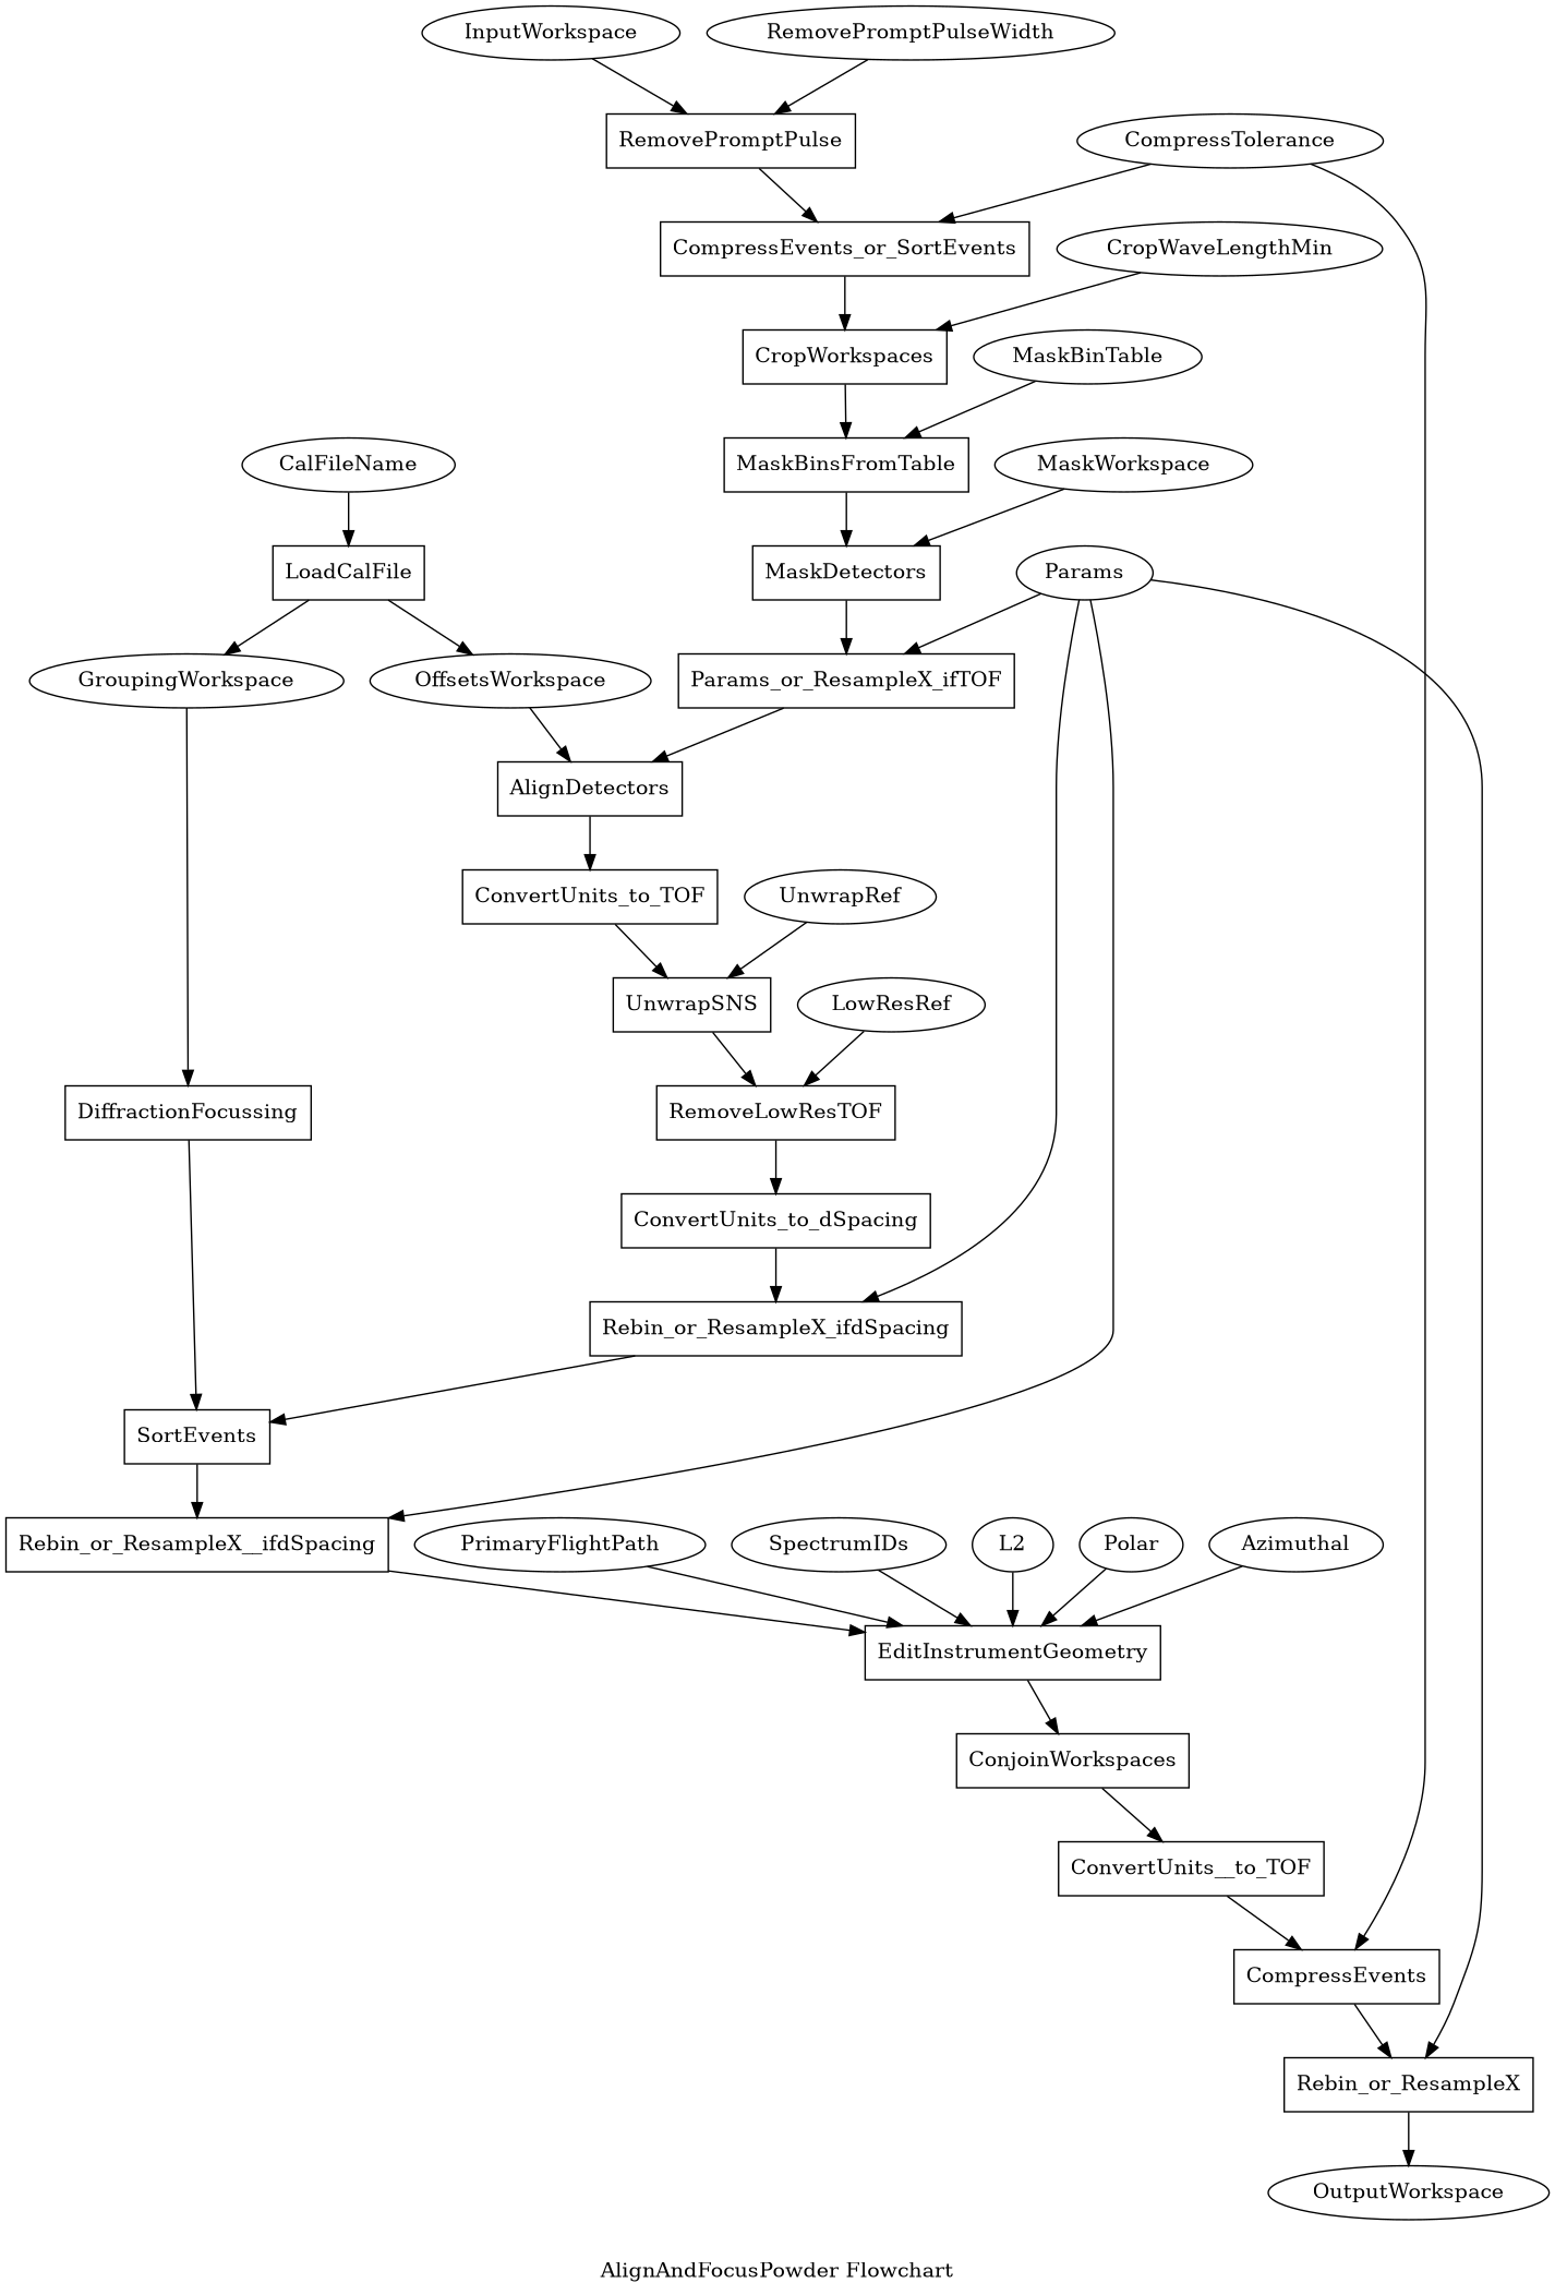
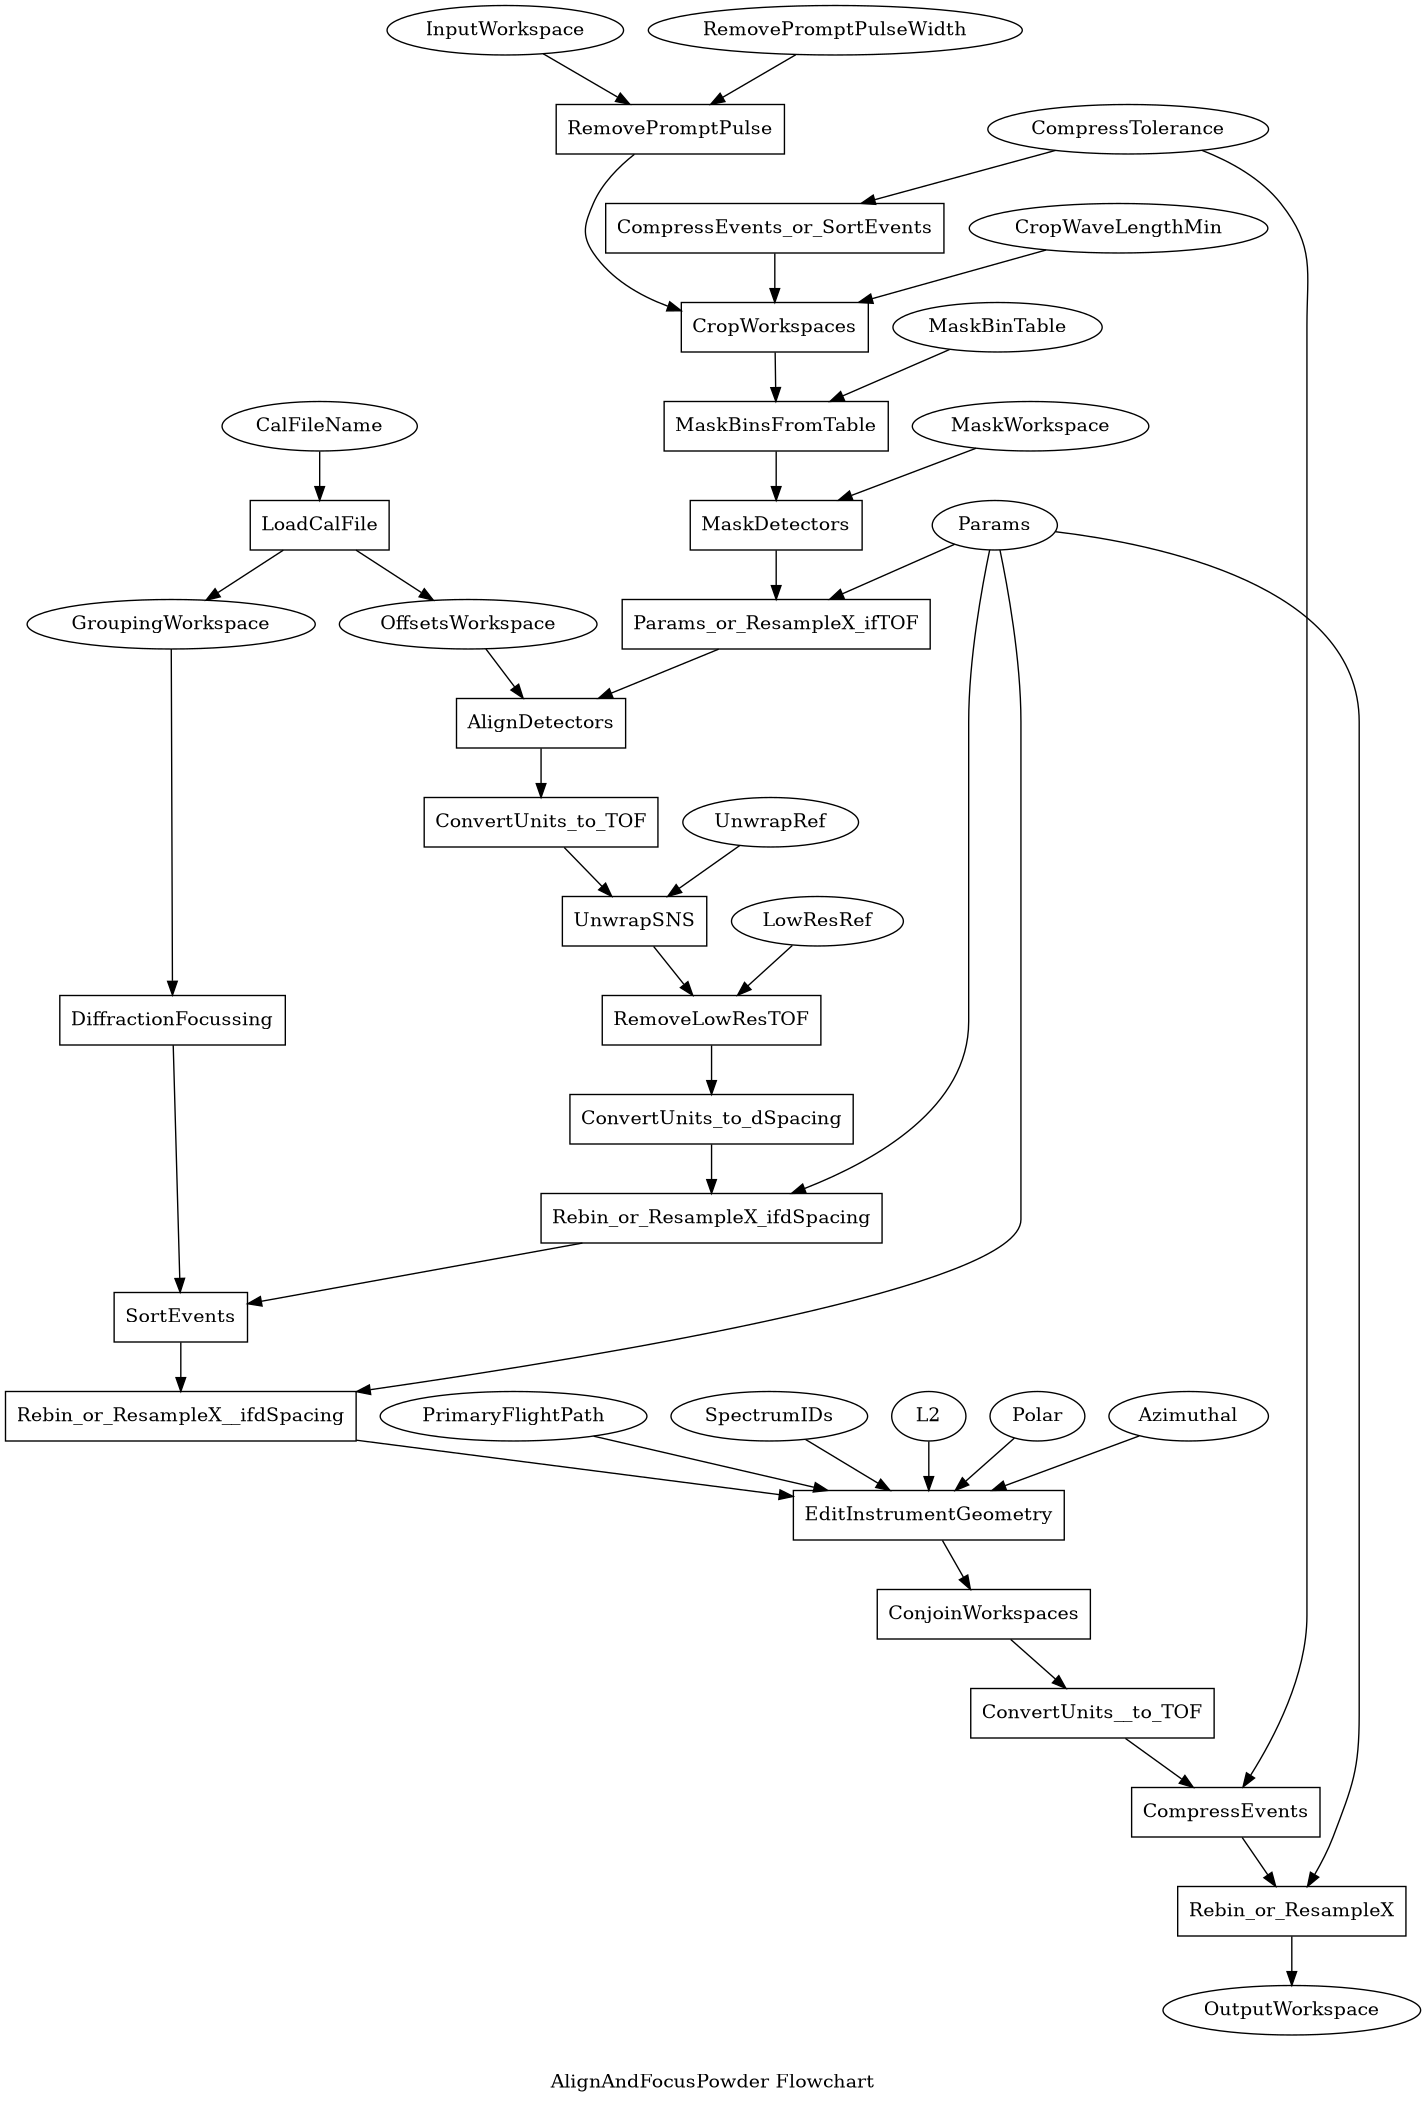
  digraph {
    label="AlignAndFocusPowder Flowchart"
    node [shape=box stype=rounded]
    GroupingWorkspace [shape="" stype=""]
    LoadCalFile
    OffsetsWorkspace [shape="" stype=""]
    DiffractionFocussing
    AlignDetectors
    RemovePromptPulse
    CompressEvents_or_SortEvents
    CropWorkspaces
    MaskBinsFromTable
    MaskDetectors
    n11 [label=Params_or_ResampleX_ifTOF]
    ConvertUnits_to_TOF
    UnwrapSNS
    RemoveLowResTOF
    ConvertUnits_to_dSpacing
    Rebin_or_ResampleX_ifdSpacing
    SortEvents
    Rebin_or_ResampleX__ifdSpacing
    EditInstrumentGeometry
    ConjoinWorkspaces
    ConvertUnits__to_TOF
    CompressEvents
    Rebin_or_ResampleX
    OutputWorkspace [shape="" stype=""]
    InputWorkspace [shape="" stype=""]
    CalFileName [shape="" stype=""]
    MaskWorkspace [shape="" stype=""]
    MaskBinTable [shape="" stype=""]
    Params [shape="" stype=""]
    RemovePromptPulseWidth [shape="" stype=""]
    CompressTolerance [shape="" stype=""]
    UnwrapRef [shape="" stype=""]
    LowResRef [shape="" stype=""]
    CropWaveLengthMin [shape="" stype=""]
    PrimaryFlightPath [shape="" stype=""]
    SpectrumIDs [shape="" stype=""]
    L2 [shape="" stype=""]
    Polar [shape="" stype=""]
    Azimuthal [shape="" stype=""]
    GroupingWorkspace -> DiffractionFocussing
    LoadCalFile -> GroupingWorkspace
    LoadCalFile -> OffsetsWorkspace
    OffsetsWorkspace -> AlignDetectors
    DiffractionFocussing -> SortEvents
    AlignDetectors -> ConvertUnits_to_TOF
-   RemovePromptPulse -> CompressEvents_or_SortEvents
+   RemovePromptPulse -> CropWorkspaces
    CompressEvents_or_SortEvents -> CropWorkspaces
    CropWorkspaces -> MaskBinsFromTable
    MaskBinsFromTable -> MaskDetectors
    MaskDetectors -> n11
    n11 -> AlignDetectors
    ConvertUnits_to_TOF -> UnwrapSNS
    UnwrapSNS -> RemoveLowResTOF
    RemoveLowResTOF -> ConvertUnits_to_dSpacing
    ConvertUnits_to_dSpacing -> Rebin_or_ResampleX_ifdSpacing
    Rebin_or_ResampleX_ifdSpacing -> SortEvents
    SortEvents -> Rebin_or_ResampleX__ifdSpacing
    Rebin_or_ResampleX__ifdSpacing -> EditInstrumentGeometry
    EditInstrumentGeometry -> ConjoinWorkspaces
    ConjoinWorkspaces -> ConvertUnits__to_TOF
    ConvertUnits__to_TOF -> CompressEvents
    CompressEvents -> Rebin_or_ResampleX
    Rebin_or_ResampleX -> OutputWorkspace
    InputWorkspace -> RemovePromptPulse
    CalFileName -> LoadCalFile
    MaskWorkspace -> MaskDetectors
    MaskBinTable -> MaskBinsFromTable
    Params -> n11
    Params -> Rebin_or_ResampleX_ifdSpacing
    Params -> Rebin_or_ResampleX__ifdSpacing
    Params -> Rebin_or_ResampleX
    RemovePromptPulseWidth -> RemovePromptPulse
    CompressTolerance -> CompressEvents_or_SortEvents
    CompressTolerance -> CompressEvents
    UnwrapRef -> UnwrapSNS
    LowResRef -> RemoveLowResTOF
    CropWaveLengthMin -> CropWorkspaces
    PrimaryFlightPath -> EditInstrumentGeometry
    SpectrumIDs -> EditInstrumentGeometry
    L2 -> EditInstrumentGeometry
    Polar -> EditInstrumentGeometry
    Azimuthal -> EditInstrumentGeometry
  }
